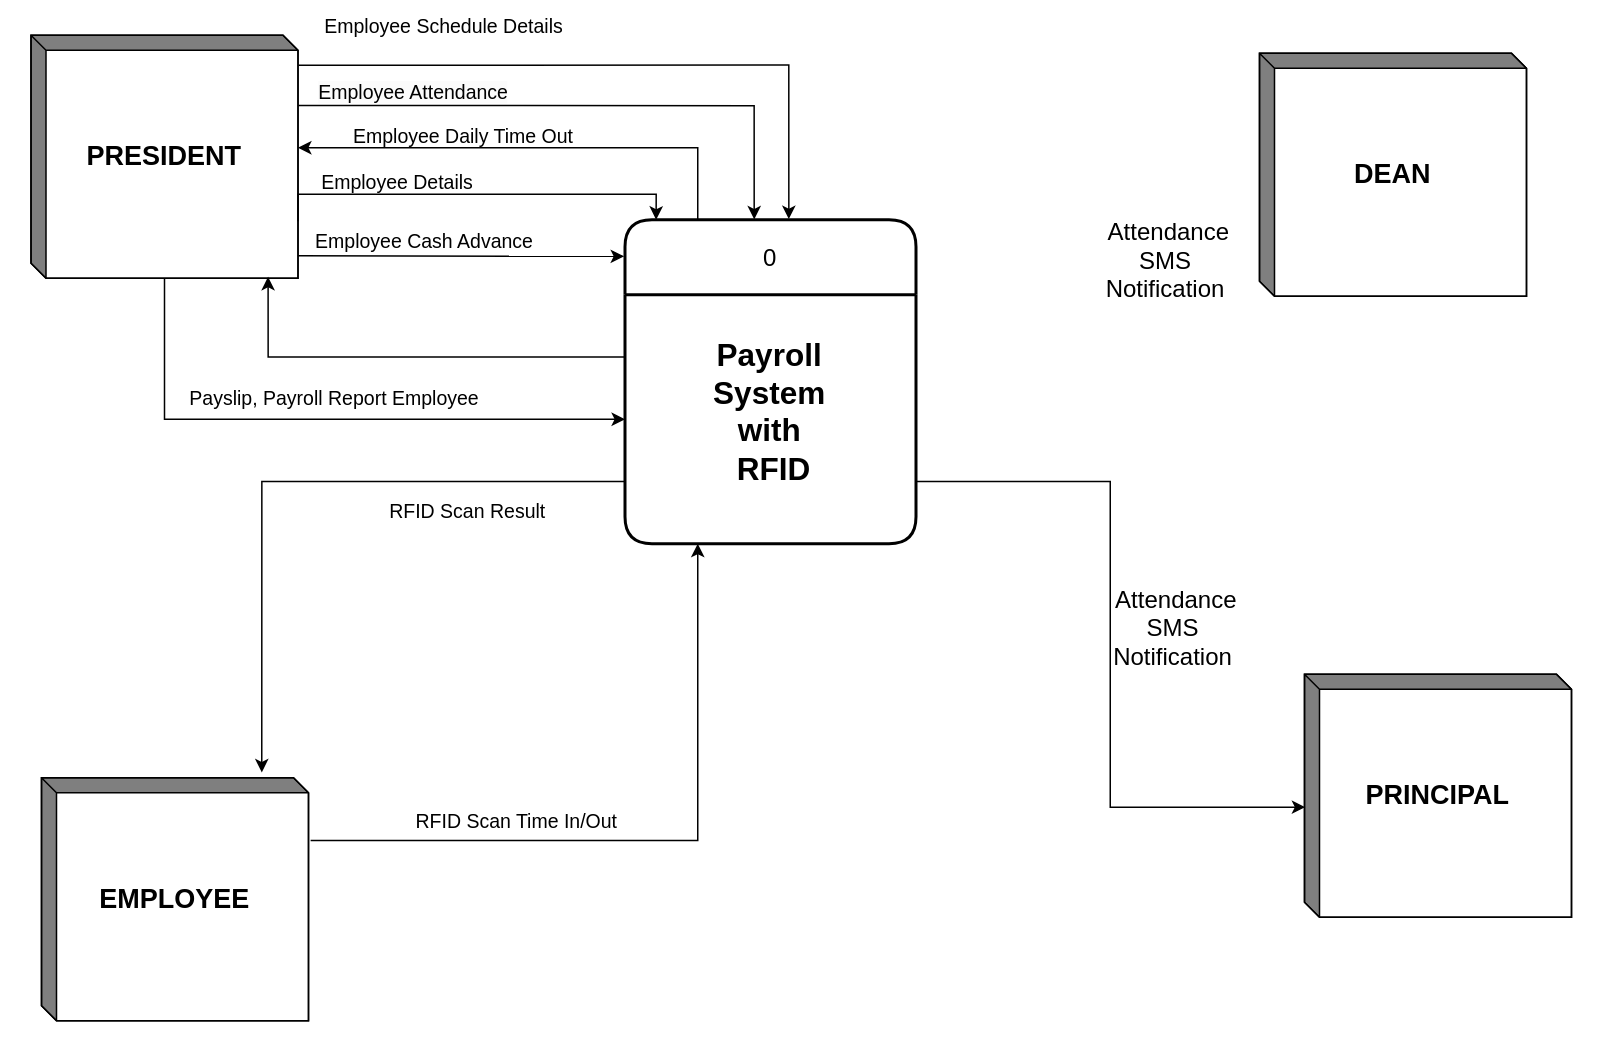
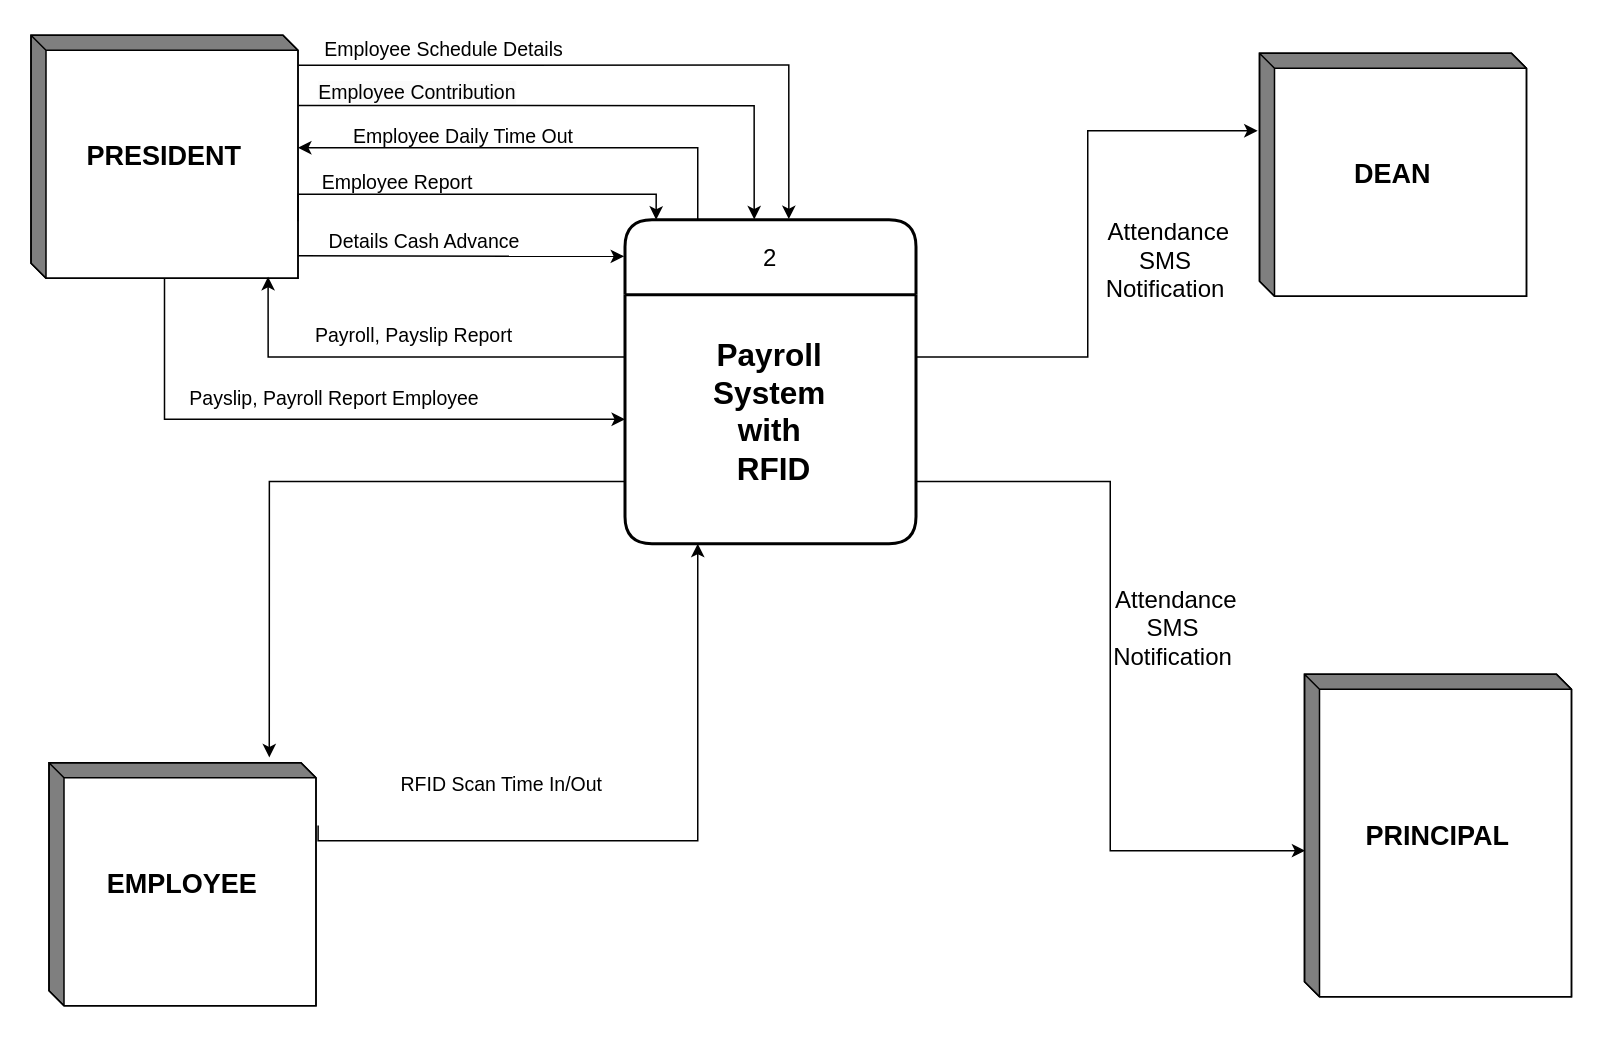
  <mxCell id="0" />
  <mxCell id="1" parent="0" />
  <mxCell id="2" style="edgeStyle=orthogonalEdgeStyle;rounded=0;orthogonalLoop=1;jettySize=auto;html=1;entryX=0;entryY=0.5;entryDx=0;entryDy=0;" parent="1" source="3" target="14" edge="1"><mxGeometry relative="1" as="geometry"><Array as="points"><mxPoint x="109" y="279" /></Array></mxGeometry></mxCell>
  <mxCell id="3" value="&lt;font size=&quot;1&quot; style=&quot;&quot;&gt;&lt;b style=&quot;font-size: 18px;&quot;&gt;PRESIDENT&lt;/b&gt;&lt;/font&gt;" style="html=1;dashed=0;whiteSpace=wrap;shape=mxgraph.dfd.externalEntity;fillColor=none;strokeColor=#000000;" parent="1" vertex="1"><mxGeometry x="20" y="23" width="178" height="162" as="geometry" /></mxCell>
- <mxCell id="4" value="&lt;b&gt;&lt;font style=&quot;font-size: 18px;&quot;&gt;EMPLOYEE&lt;/font&gt;&lt;/b&gt;" style="html=1;dashed=0;whiteSpace=wrap;shape=mxgraph.dfd.externalEntity;fillColor=none;strokeColor=#000000;" parent="1" vertex="1"><mxGeometry x="27" y="518" width="178" height="162" as="geometry" /></mxCell>
- <mxCell id="5" value="&lt;font style=&quot;font-size: 13px;&quot;&gt;Employee Schedule Details&lt;/font&gt;" style="text;html=1;align=left;verticalAlign=middle;whiteSpace=wrap;rounded=0;fontColor=#000000;" parent="1" vertex="1"><mxGeometry x="214" y="5" width="164" height="23" as="geometry" /></mxCell>
- <mxCell id="6" value="&lt;font style=&quot;font-size: 13px;&quot;&gt;Employee Details&lt;/font&gt;" style="text;html=1;align=center;verticalAlign=middle;whiteSpace=wrap;rounded=0;fontColor=#000000;" parent="1" vertex="1"><mxGeometry x="197" y="110" width="135" height="21" as="geometry" /></mxCell>
- <mxCell id="8" value="&lt;font style=&quot;font-size: 13px;&quot;&gt;&amp;nbsp;RFID Scan Result&lt;/font&gt;" style="text;html=1;align=center;verticalAlign=middle;whiteSpace=wrap;rounded=0;fontColor=#000000;" parent="1" vertex="1"><mxGeometry x="222" y="325" width="175" height="29" as="geometry" /></mxCell>
- <mxCell id="9" value="&lt;font style=&quot;font-size: 13px;&quot;&gt;RFID Scan Time In/Out&lt;/font&gt;" style="text;html=1;align=center;verticalAlign=middle;whiteSpace=wrap;rounded=0;fontColor=#000000;" parent="1" vertex="1"><mxGeometry x="239" y="538" width="210" height="18" as="geometry" /></mxCell>
+ <mxCell id="4" value="&lt;b&gt;&lt;font style=&quot;font-size: 18px;&quot;&gt;EMPLOYEE&lt;/font&gt;&lt;/b&gt;" style="html=1;dashed=0;whiteSpace=wrap;shape=mxgraph.dfd.externalEntity;fillColor=none;strokeColor=#000000;" parent="1" vertex="1"><mxGeometry x="32" y="508" width="178" height="162" as="geometry" /></mxCell>
+ <mxCell id="5" value="&lt;font style=&quot;font-size: 13px;&quot;&gt;Employee Schedule Details&lt;/font&gt;" style="text;html=1;align=left;verticalAlign=middle;whiteSpace=wrap;rounded=0;fontColor=#000000;" parent="1" vertex="1"><mxGeometry x="214" y="20" width="164" height="23" as="geometry" /></mxCell>
+ <mxCell id="6" value="&lt;font style=&quot;font-size: 13px;&quot;&gt;Employee Report&lt;/font&gt;" style="text;html=1;align=center;verticalAlign=middle;whiteSpace=wrap;rounded=0;fontColor=#000000;" parent="1" vertex="1"><mxGeometry x="197" y="110" width="135" height="21" as="geometry" /></mxCell>
+ <mxCell id="7" value="&lt;font style=&quot;font-size: 13px;&quot;&gt;Payroll, Payslip Report&lt;/font&gt;" style="text;html=1;align=center;verticalAlign=middle;whiteSpace=wrap;rounded=0;fontColor=#000000;strokeColor=none;" parent="1" vertex="1"><mxGeometry x="182" y="209" width="187" height="28" as="geometry" /></mxCell>
+ <mxCell id="9" value="&lt;font style=&quot;font-size: 13px;&quot;&gt;RFID Scan Time In/Out&lt;/font&gt;" style="text;html=1;align=center;verticalAlign=middle;whiteSpace=wrap;rounded=0;fontColor=#000000;" parent="1" vertex="1"><mxGeometry x="229" y="513" width="210" height="18" as="geometry" /></mxCell>
  <mxCell id="10" value="&lt;font style=&quot;font-size: 16px;&quot;&gt;&amp;nbsp;Attendance SMS Notification&lt;/font&gt;" style="text;html=1;align=center;verticalAlign=middle;whiteSpace=wrap;rounded=0;fontColor=#000000;" parent="1" vertex="1"><mxGeometry x="742" y="118" width="69" height="110" as="geometry" /></mxCell>
  <mxCell id="11" style="edgeStyle=orthogonalEdgeStyle;rounded=0;orthogonalLoop=1;jettySize=auto;html=1;exitX=1.002;exitY=0.123;exitDx=0;exitDy=0;exitPerimeter=0;entryX=0.563;entryY=-0.002;entryDx=0;entryDy=0;entryPerimeter=0;" parent="1" source="3" target="13" edge="1"><mxGeometry relative="1" as="geometry"><mxPoint x="516" y="136" as="targetPoint" /><Array as="points"><mxPoint x="525" y="43" /></Array></mxGeometry></mxCell>
  <mxCell id="12" value="&lt;b&gt;&lt;font style=&quot;font-size: 18px;&quot;&gt;DEAN&lt;/font&gt;&lt;/b&gt;" style="html=1;dashed=0;whiteSpace=wrap;shape=mxgraph.dfd.externalEntity;fillColor=none;strokeColor=#000000;" parent="1" vertex="1"><mxGeometry x="839" y="35" width="178" height="162" as="geometry" /></mxCell>
- <mxCell id="13" value="&lt;font style=&quot;font-size: 16px;&quot;&gt;0&lt;/font&gt;" style="swimlane;childLayout=stackLayout;horizontal=1;startSize=50;horizontalStack=0;rounded=1;fontSize=14;fontStyle=0;strokeWidth=2;resizeParent=0;resizeLast=1;shadow=0;dashed=0;align=center;arcSize=12;whiteSpace=wrap;html=1;swimlaneLine=1;" parent="1" vertex="1"><mxGeometry x="416" y="146" width="194" height="216" as="geometry" /></mxCell>
+ <mxCell id="13" value="&lt;font style=&quot;font-size: 16px;&quot;&gt;2&lt;/font&gt;" style="swimlane;childLayout=stackLayout;horizontal=1;startSize=50;horizontalStack=0;rounded=1;fontSize=14;fontStyle=0;strokeWidth=2;resizeParent=0;resizeLast=1;shadow=0;dashed=0;align=center;arcSize=12;whiteSpace=wrap;html=1;swimlaneLine=1;" parent="1" vertex="1"><mxGeometry x="416" y="146" width="194" height="216" as="geometry" /></mxCell>
  <mxCell id="14" value="&lt;h3 style=&quot;font-size: 21px;&quot;&gt;&lt;font style=&quot;font-size: 21px;&quot;&gt;Payroll&amp;nbsp;&lt;br&gt;&lt;/font&gt;&lt;font style=&quot;font-size: 21px;&quot;&gt;System&amp;nbsp;&lt;br&gt;&lt;/font&gt;&lt;font style=&quot;font-size: 21px;&quot;&gt;with&amp;nbsp;&lt;br&gt;&lt;/font&gt;&lt;font style=&quot;font-size: 21px;&quot;&gt;RFID&lt;/font&gt;&lt;/h3&gt;" style="align=center;strokeColor=none;fillColor=none;spacingLeft=4;fontSize=12;verticalAlign=top;resizable=0;rotatable=0;part=1;html=1;" parent="13" vertex="1"><mxGeometry y="50" width="194" height="166" as="geometry" /></mxCell>
  <mxCell id="15" style="edgeStyle=orthogonalEdgeStyle;rounded=0;orthogonalLoop=1;jettySize=auto;html=1;exitX=0.25;exitY=1;exitDx=0;exitDy=0;entryX=1.008;entryY=0.258;entryDx=0;entryDy=0;entryPerimeter=0;startArrow=classic;startFill=1;endArrow=none;endFill=0;" parent="1" source="14" target="4" edge="1"><mxGeometry relative="1" as="geometry"><Array as="points"><mxPoint x="465" y="560" /></Array></mxGeometry></mxCell>
  <mxCell id="16" style="edgeStyle=orthogonalEdgeStyle;rounded=0;orthogonalLoop=1;jettySize=auto;html=1;exitX=0;exitY=0.75;exitDx=0;exitDy=0;entryX=0.825;entryY=-0.022;entryDx=0;entryDy=0;entryPerimeter=0;" parent="1" source="14" target="4" edge="1"><mxGeometry relative="1" as="geometry" /></mxCell>
- <mxCell id="18" value="&lt;b&gt;&lt;font style=&quot;font-size: 18px;&quot;&gt;PRINCIPAL&lt;/font&gt;&lt;/b&gt;" style="html=1;dashed=0;whiteSpace=wrap;shape=mxgraph.dfd.externalEntity;fillColor=none;strokeColor=#000000;" parent="1" vertex="1"><mxGeometry x="869" y="449" width="178" height="162" as="geometry" /></mxCell>
+ <mxCell id="17" style="edgeStyle=orthogonalEdgeStyle;rounded=0;orthogonalLoop=1;jettySize=auto;html=1;exitX=1;exitY=0.25;exitDx=0;exitDy=0;entryX=-0.007;entryY=0.319;entryDx=0;entryDy=0;entryPerimeter=0;" parent="1" source="14" target="12" edge="1"><mxGeometry relative="1" as="geometry"><mxPoint x="856.947" y="237.632" as="targetPoint" /></mxGeometry></mxCell>
+ <mxCell id="18" value="&lt;b&gt;&lt;font style=&quot;font-size: 18px;&quot;&gt;PRINCIPAL&lt;/font&gt;&lt;/b&gt;" style="html=1;dashed=0;whiteSpace=wrap;shape=mxgraph.dfd.externalEntity;fillColor=none;strokeColor=#000000;" parent="1" vertex="1"><mxGeometry x="869" y="449" width="178" height="215" as="geometry" /></mxCell>
  <mxCell id="19" style="edgeStyle=orthogonalEdgeStyle;rounded=0;orthogonalLoop=1;jettySize=auto;html=1;exitX=1;exitY=0.75;exitDx=0;exitDy=0;entryX=0.003;entryY=0.547;entryDx=0;entryDy=0;entryPerimeter=0;" parent="1" source="14" target="18" edge="1"><mxGeometry relative="1" as="geometry" /></mxCell>
  <mxCell id="20" value="&lt;font style=&quot;font-size: 16px;&quot;&gt;&amp;nbsp;Attendance SMS Notification&lt;/font&gt;" style="text;html=1;align=center;verticalAlign=middle;whiteSpace=wrap;rounded=0;fontColor=#000000;" parent="1" vertex="1"><mxGeometry x="752" y="372" width="59" height="91" as="geometry" /></mxCell>
  <mxCell id="21" style="edgeStyle=orthogonalEdgeStyle;rounded=0;orthogonalLoop=1;jettySize=auto;html=1;exitX=0;exitY=0;exitDx=178;exitDy=124;exitPerimeter=0;entryX=0.107;entryY=0;entryDx=0;entryDy=0;entryPerimeter=0;" parent="1" source="3" target="13" edge="1"><mxGeometry relative="1" as="geometry"><Array as="points"><mxPoint x="198" y="129" /><mxPoint x="437" y="129" /></Array></mxGeometry></mxCell>
  <mxCell id="22" style="edgeStyle=orthogonalEdgeStyle;rounded=0;orthogonalLoop=1;jettySize=auto;html=1;exitX=0;exitY=0.25;exitDx=0;exitDy=0;entryX=0.888;entryY=0.994;entryDx=0;entryDy=0;entryPerimeter=0;" parent="1" source="14" target="3" edge="1"><mxGeometry relative="1" as="geometry" /></mxCell>
  <mxCell id="23" value="&lt;font style=&quot;font-size: 13px;&quot;&gt;Payslip, Payroll Report Employee&lt;/font&gt;" style="text;html=1;align=center;verticalAlign=middle;whiteSpace=wrap;rounded=0;fontColor=#000000;" parent="1" vertex="1"><mxGeometry x="124" y="257" width="197" height="16.5" as="geometry" /></mxCell>
  <mxCell id="24" style="edgeStyle=orthogonalEdgeStyle;rounded=0;orthogonalLoop=1;jettySize=auto;html=1;entryX=-0.003;entryY=0.113;entryDx=0;entryDy=0;entryPerimeter=0;" parent="1" target="13" edge="1"><mxGeometry relative="1" as="geometry"><mxPoint x="198" y="170" as="sourcePoint" /><mxPoint x="392" y="170" as="targetPoint" /><Array as="points"><mxPoint x="198" y="170" /><mxPoint x="392" y="170" /></Array></mxGeometry></mxCell>
- <mxCell id="25" value="&lt;font style=&quot;font-size: 13px;&quot;&gt;Employee Cash Advance&lt;/font&gt;" style="text;html=1;align=center;verticalAlign=middle;whiteSpace=wrap;rounded=0;fontColor=#000000;" parent="1" vertex="1"><mxGeometry x="197" y="149" width="171" height="21" as="geometry" /></mxCell>
+ <mxCell id="25" value="&lt;font style=&quot;font-size: 13px;&quot;&gt;Details Cash Advance&lt;/font&gt;" style="text;html=1;align=center;verticalAlign=middle;whiteSpace=wrap;rounded=0;fontColor=#000000;" parent="1" vertex="1"><mxGeometry x="197" y="149" width="171" height="21" as="geometry" /></mxCell>
  <mxCell id="26" style="edgeStyle=orthogonalEdgeStyle;rounded=0;orthogonalLoop=1;jettySize=auto;html=1;exitX=1.001;exitY=0.289;exitDx=0;exitDy=0;exitPerimeter=0;entryX=0.444;entryY=-0.001;entryDx=0;entryDy=0;entryPerimeter=0;" parent="1" source="3" target="13" edge="1"><mxGeometry relative="1" as="geometry"><mxPoint x="239" y="70.78" as="sourcePoint" /><mxPoint x="500" y="133" as="targetPoint" /><Array as="points"><mxPoint x="348" y="70" /><mxPoint x="502" y="70" /><mxPoint x="502" y="133" /></Array></mxGeometry></mxCell>
- <mxCell id="27" value="&lt;span style=&quot;color: rgb(0, 0, 0); font-family: Helvetica; font-size: 13px; font-style: normal; font-variant-ligatures: normal; font-variant-caps: normal; font-weight: 400; letter-spacing: normal; orphans: 2; text-align: center; text-indent: 0px; text-transform: none; widows: 2; word-spacing: 0px; -webkit-text-stroke-width: 0px; white-space: normal; background-color: rgb(251, 251, 251); text-decoration-thickness: initial; text-decoration-style: initial; text-decoration-color: initial; display: inline !important; float: none;&quot;&gt;Employee Attendance&lt;/span&gt;" style="text;whiteSpace=wrap;html=1;" parent="1" vertex="1"><mxGeometry x="209.5" y="47" width="173" height="38" as="geometry" /></mxCell>
+ <mxCell id="27" value="&lt;span style=&quot;color: rgb(0, 0, 0); font-family: Helvetica; font-size: 13px; font-style: normal; font-variant-ligatures: normal; font-variant-caps: normal; font-weight: 400; letter-spacing: normal; orphans: 2; text-align: center; text-indent: 0px; text-transform: none; widows: 2; word-spacing: 0px; -webkit-text-stroke-width: 0px; white-space: normal; background-color: rgb(251, 251, 251); text-decoration-thickness: initial; text-decoration-style: initial; text-decoration-color: initial; display: inline !important; float: none;&quot;&gt;Employee Contribution&lt;/span&gt;" style="text;whiteSpace=wrap;html=1;" parent="1" vertex="1"><mxGeometry x="209.5" y="47" width="173" height="38" as="geometry" /></mxCell>
  <mxCell id="28" style="edgeStyle=orthogonalEdgeStyle;rounded=0;orthogonalLoop=1;jettySize=auto;html=1;exitX=0.25;exitY=0;exitDx=0;exitDy=0;entryX=1;entryY=0.463;entryDx=0;entryDy=0;entryPerimeter=0;" parent="1" source="13" target="3" edge="1"><mxGeometry relative="1" as="geometry" /></mxCell>
  <mxCell id="29" value="&lt;font style=&quot;font-size: 13px;&quot;&gt;Employee Daily Time Out&lt;/font&gt;" style="text;html=1;align=center;verticalAlign=middle;whiteSpace=wrap;rounded=0;fontColor=#000000;" parent="1" vertex="1"><mxGeometry x="215" y="79" width="187" height="21" as="geometry" /></mxCell>
